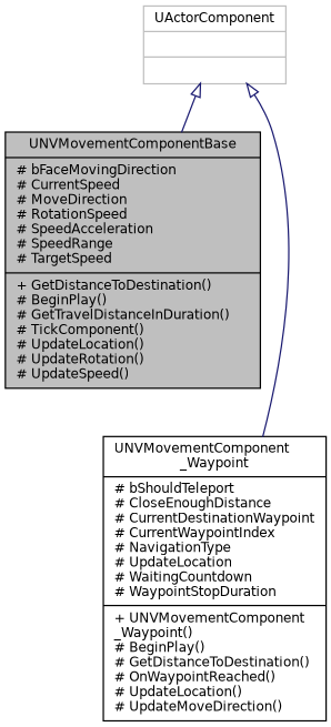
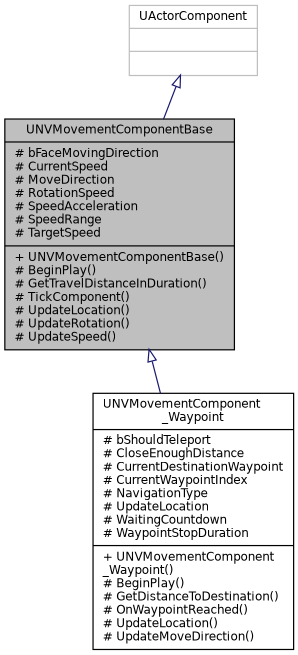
  digraph {
    node [color=black fillcolor=white fontname=Helvetica fontsize=10 shape=record style=filled]
    edge [arrowtail=onormal color=midnightblue dir=back fontname=Helvetica fontsize=10 labelfontname=Helvetica labelfontsize=10 style=solid]
-   n1 [fillcolor=grey75 fontcolor=black height=0.2 label="{UNVMovementComponentBase\n|# bFaceMovingDirection\l# CurrentSpeed\l# MoveDirection\l# RotationSpeed\l# SpeedAcceleration\l# SpeedRange\l# TargetSpeed\l|+ GetDistanceToDestination()\l# BeginPlay()\l# GetTravelDistanceInDuration()\l# TickComponent()\l# UpdateLocation()\l# UpdateRotation()\l# UpdateSpeed()\l}" width=0.4]
+   n1 [fillcolor=grey75 fontcolor=black height=0.2 label="{UNVMovementComponentBase\n|# bFaceMovingDirection\l# CurrentSpeed\l# MoveDirection\l# RotationSpeed\l# SpeedAcceleration\l# SpeedRange\l# TargetSpeed\l|+ UNVMovementComponentBase()\l# BeginPlay()\l# GetTravelDistanceInDuration()\l# TickComponent()\l# UpdateLocation()\l# UpdateRotation()\l# UpdateSpeed()\l}" width=0.4]
    n2 [height=0.2 label="{UNVMovementComponent\l_Waypoint\n|# bShouldTeleport\l# CloseEnoughDistance\l# CurrentDestinationWaypoint\l# CurrentWaypointIndex\l# NavigationType\l# UpdateLocation\l# WaitingCountdown\l# WaypointStopDuration\l|+ UNVMovementComponent\l_Waypoint()\l# BeginPlay()\l# GetDistanceToDestination()\l# OnWaypointReached()\l# UpdateLocation()\l# UpdateMoveDirection()\l}" width=0.4]
    n3 [color=grey75 height=0.2 label="{UActorComponent\n||}" width=0.4]
-   n3 -> n2
+   n1 -> n2
    n3 -> n1
  }
